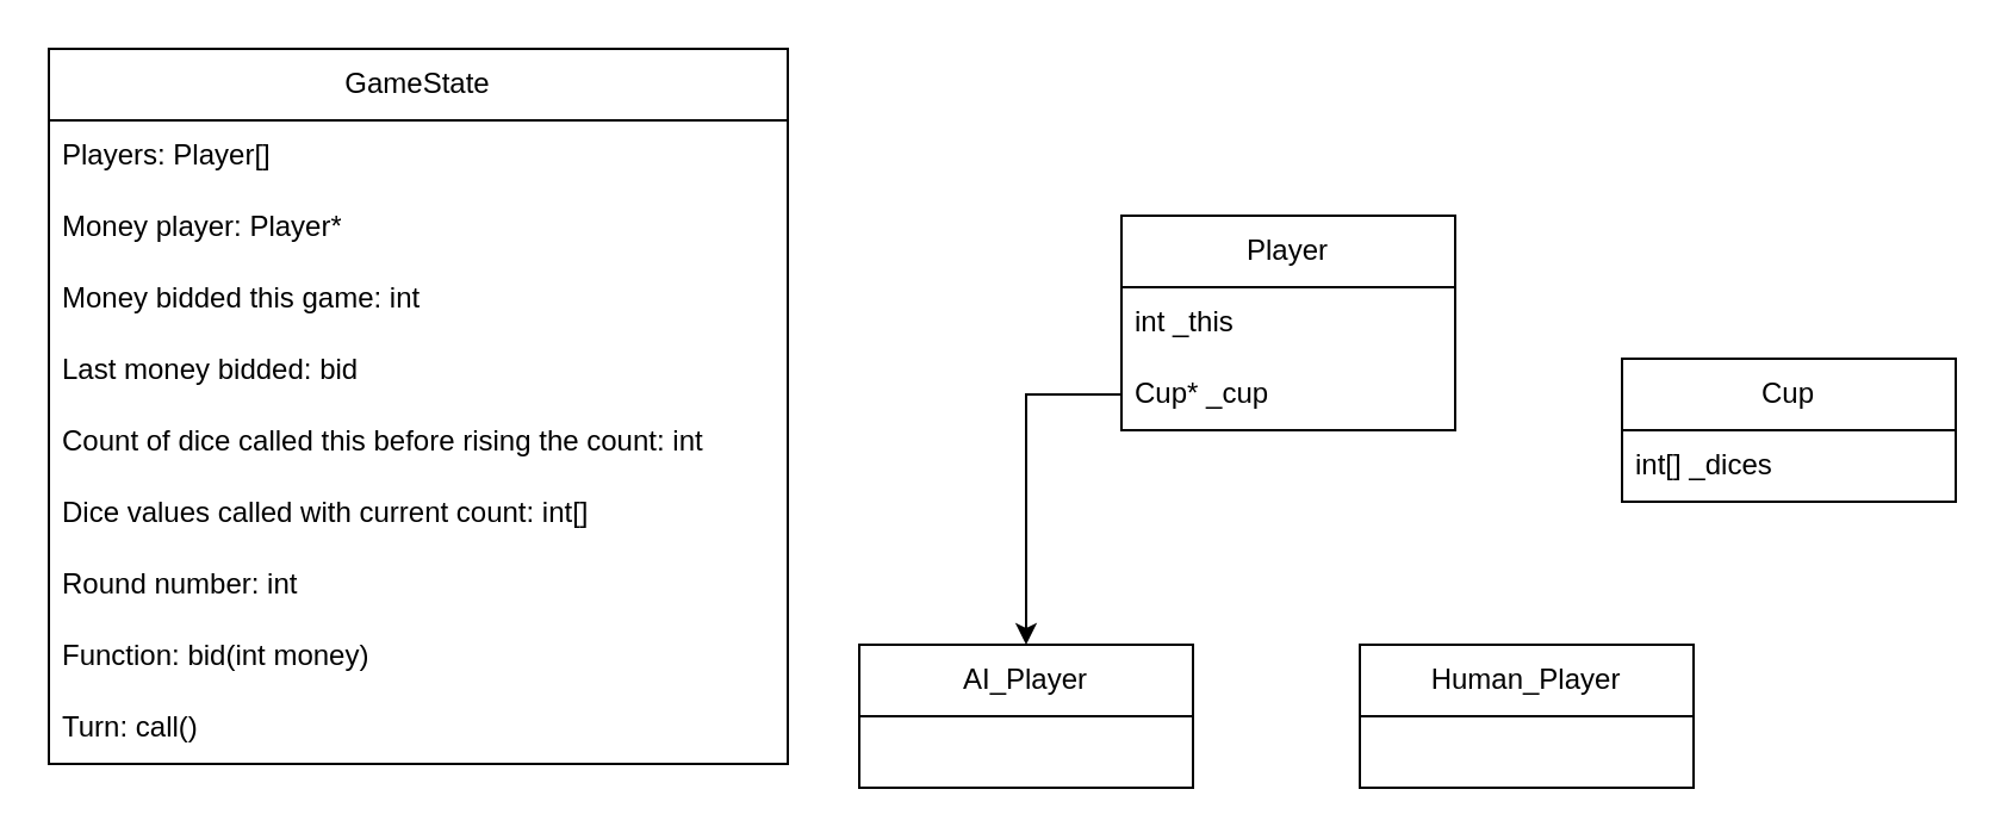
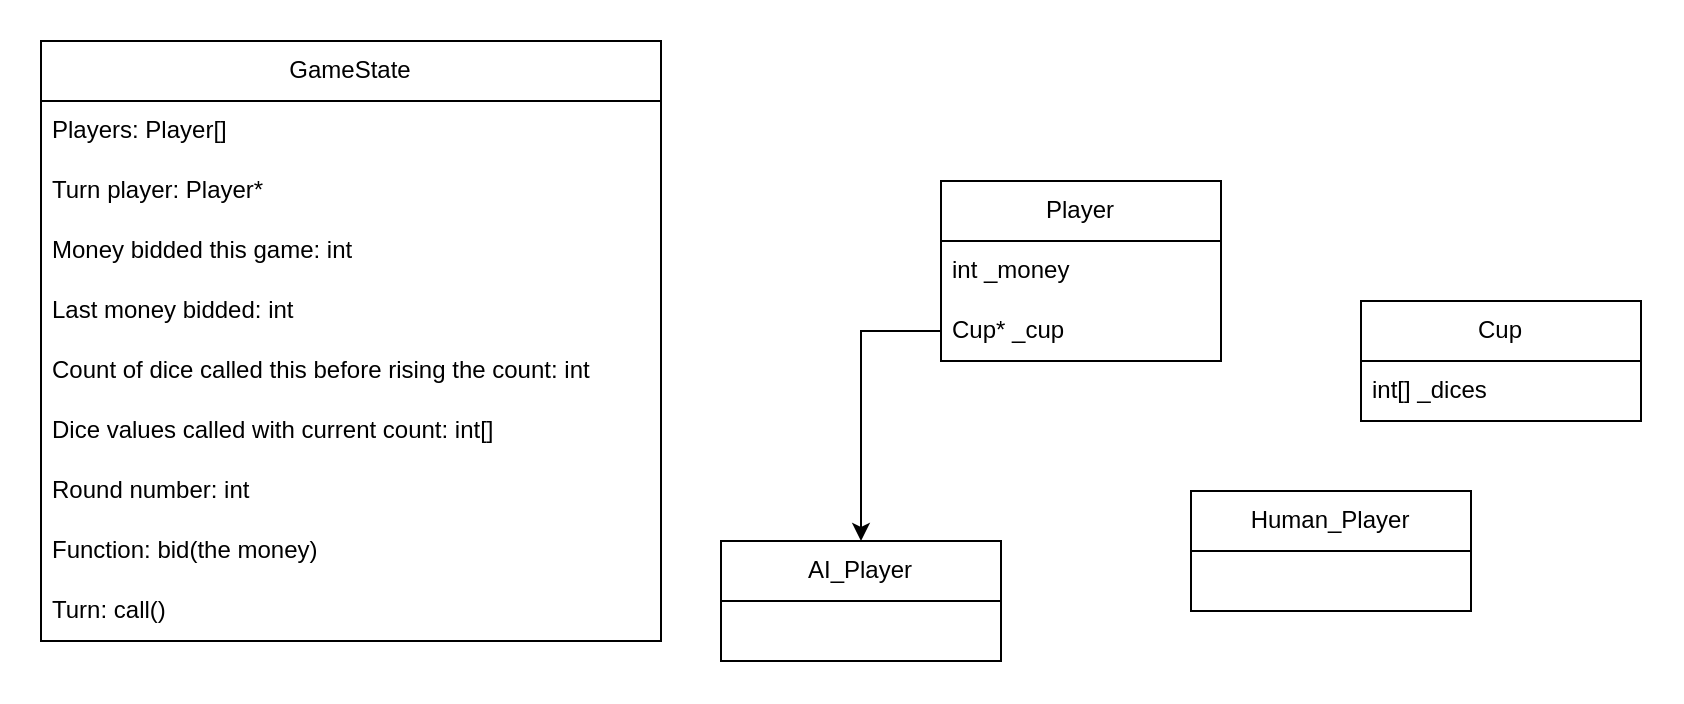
  <mxCell id="0" />
  <mxCell id="1" parent="0" />
  <mxCell id="2" value="GameState" style="swimlane;fontStyle=0;childLayout=stackLayout;horizontal=1;startSize=30;horizontalStack=0;resizeParent=1;resizeParentMax=0;resizeLast=0;collapsible=1;marginBottom=0;whiteSpace=wrap;html=1;" parent="1" vertex="1"><mxGeometry x="20" y="20" width="310" height="300" as="geometry" /></mxCell>
  <mxCell id="3" value="Players: Player[]" style="text;strokeColor=none;fillColor=none;align=left;verticalAlign=middle;spacingLeft=4;spacingRight=4;overflow=hidden;points=[[0,0.5],[1,0.5]];portConstraint=eastwest;rotatable=0;whiteSpace=wrap;html=1;" parent="2" vertex="1"><mxGeometry y="30" width="310" height="30" as="geometry" /></mxCell>
- <mxCell id="4" value="Money player: Player*" style="text;strokeColor=none;fillColor=none;align=left;verticalAlign=middle;spacingLeft=4;spacingRight=4;overflow=hidden;points=[[0,0.5],[1,0.5]];portConstraint=eastwest;rotatable=0;whiteSpace=wrap;html=1;" parent="2" vertex="1"><mxGeometry y="60" width="310" height="30" as="geometry" /></mxCell>
+ <mxCell id="4" value="Turn player: Player*" style="text;strokeColor=none;fillColor=none;align=left;verticalAlign=middle;spacingLeft=4;spacingRight=4;overflow=hidden;points=[[0,0.5],[1,0.5]];portConstraint=eastwest;rotatable=0;whiteSpace=wrap;html=1;" parent="2" vertex="1"><mxGeometry y="60" width="310" height="30" as="geometry" /></mxCell>
  <mxCell id="5" value="Money bidded this game: int" style="text;strokeColor=none;fillColor=none;align=left;verticalAlign=middle;spacingLeft=4;spacingRight=4;overflow=hidden;points=[[0,0.5],[1,0.5]];portConstraint=eastwest;rotatable=0;whiteSpace=wrap;html=1;" parent="2" vertex="1"><mxGeometry y="90" width="310" height="30" as="geometry" /></mxCell>
- <mxCell id="6" value="Last money bidded: bid" style="text;strokeColor=none;fillColor=none;align=left;verticalAlign=middle;spacingLeft=4;spacingRight=4;overflow=hidden;points=[[0,0.5],[1,0.5]];portConstraint=eastwest;rotatable=0;whiteSpace=wrap;html=1;" vertex="1" parent="2"><mxGeometry y="120" width="310" height="30" as="geometry" /></mxCell>
+ <mxCell id="6" value="Last money bidded: int" style="text;strokeColor=none;fillColor=none;align=left;verticalAlign=middle;spacingLeft=4;spacingRight=4;overflow=hidden;points=[[0,0.5],[1,0.5]];portConstraint=eastwest;rotatable=0;whiteSpace=wrap;html=1;" vertex="1" parent="2"><mxGeometry y="120" width="310" height="30" as="geometry" /></mxCell>
  <mxCell id="7" value="Count of dice called this before rising the count: int" style="text;strokeColor=none;fillColor=none;align=left;verticalAlign=middle;spacingLeft=4;spacingRight=4;overflow=hidden;points=[[0,0.5],[1,0.5]];portConstraint=eastwest;rotatable=0;whiteSpace=wrap;html=1;" parent="2" vertex="1"><mxGeometry y="150" width="310" height="30" as="geometry" /></mxCell>
  <mxCell id="8" value="Dice values called with current count: int[]" style="text;strokeColor=none;fillColor=none;align=left;verticalAlign=middle;spacingLeft=4;spacingRight=4;overflow=hidden;points=[[0,0.5],[1,0.5]];portConstraint=eastwest;rotatable=0;whiteSpace=wrap;html=1;" parent="2" vertex="1"><mxGeometry y="180" width="310" height="30" as="geometry" /></mxCell>
  <mxCell id="9" value="Round number: int" style="text;strokeColor=none;fillColor=none;align=left;verticalAlign=middle;spacingLeft=4;spacingRight=4;overflow=hidden;points=[[0,0.5],[1,0.5]];portConstraint=eastwest;rotatable=0;whiteSpace=wrap;html=1;" parent="2" vertex="1"><mxGeometry y="210" width="310" height="30" as="geometry" /></mxCell>
- <mxCell id="10" value="Function: bid(int money)" style="text;strokeColor=none;fillColor=none;align=left;verticalAlign=middle;spacingLeft=4;spacingRight=4;overflow=hidden;points=[[0,0.5],[1,0.5]];portConstraint=eastwest;rotatable=0;whiteSpace=wrap;html=1;" parent="2" vertex="1"><mxGeometry y="240" width="310" height="30" as="geometry" /></mxCell>
+ <mxCell id="10" value="Function: bid(the money)" style="text;strokeColor=none;fillColor=none;align=left;verticalAlign=middle;spacingLeft=4;spacingRight=4;overflow=hidden;points=[[0,0.5],[1,0.5]];portConstraint=eastwest;rotatable=0;whiteSpace=wrap;html=1;" parent="2" vertex="1"><mxGeometry y="240" width="310" height="30" as="geometry" /></mxCell>
  <mxCell id="11" value="Turn: call()" style="text;strokeColor=none;fillColor=none;align=left;verticalAlign=middle;spacingLeft=4;spacingRight=4;overflow=hidden;points=[[0,0.5],[1,0.5]];portConstraint=eastwest;rotatable=0;whiteSpace=wrap;html=1;" parent="2" vertex="1"><mxGeometry y="270" width="310" height="30" as="geometry" /></mxCell>
  <mxCell id="12" value="Player" style="swimlane;fontStyle=0;childLayout=stackLayout;horizontal=1;startSize=30;horizontalStack=0;resizeParent=1;resizeParentMax=0;resizeLast=0;collapsible=1;marginBottom=0;whiteSpace=wrap;html=1;" parent="1" vertex="1"><mxGeometry x="470" y="90" width="140" height="90" as="geometry" /></mxCell>
- <mxCell id="13" value="int _this" style="text;strokeColor=none;fillColor=none;align=left;verticalAlign=middle;spacingLeft=4;spacingRight=4;overflow=hidden;points=[[0,0.5],[1,0.5]];portConstraint=eastwest;rotatable=0;whiteSpace=wrap;html=1;" parent="12" vertex="1"><mxGeometry y="30" width="140" height="30" as="geometry" /></mxCell>
+ <mxCell id="13" value="int _money" style="text;strokeColor=none;fillColor=none;align=left;verticalAlign=middle;spacingLeft=4;spacingRight=4;overflow=hidden;points=[[0,0.5],[1,0.5]];portConstraint=eastwest;rotatable=0;whiteSpace=wrap;html=1;" parent="12" vertex="1"><mxGeometry y="30" width="140" height="30" as="geometry" /></mxCell>
  <mxCell id="14" value="Cup* _cup" style="text;strokeColor=none;fillColor=none;align=left;verticalAlign=middle;spacingLeft=4;spacingRight=4;overflow=hidden;points=[[0,0.5],[1,0.5]];portConstraint=eastwest;rotatable=0;whiteSpace=wrap;html=1;" parent="12" vertex="1"><mxGeometry y="60" width="140" height="30" as="geometry" /></mxCell>
  <mxCell id="15" value="AI_Player" style="swimlane;fontStyle=0;childLayout=stackLayout;horizontal=1;startSize=30;horizontalStack=0;resizeParent=1;resizeParentMax=0;resizeLast=0;collapsible=1;marginBottom=0;whiteSpace=wrap;html=1;" parent="1" vertex="1"><mxGeometry x="360" y="270" width="140" height="60" as="geometry" /></mxCell>
- <mxCell id="16" value="Human_Player" style="swimlane;fontStyle=0;childLayout=stackLayout;horizontal=1;startSize=30;horizontalStack=0;resizeParent=1;resizeParentMax=0;resizeLast=0;collapsible=1;marginBottom=0;whiteSpace=wrap;html=1;" parent="1" vertex="1"><mxGeometry x="570" y="270" width="140" height="60" as="geometry" /></mxCell>
+ <mxCell id="16" value="Human_Player" style="swimlane;fontStyle=0;childLayout=stackLayout;horizontal=1;startSize=30;horizontalStack=0;resizeParent=1;resizeParentMax=0;resizeLast=0;collapsible=1;marginBottom=0;whiteSpace=wrap;html=1;" parent="1" vertex="1"><mxGeometry x="595" y="245" width="140" height="60" as="geometry" /></mxCell>
  <mxCell id="17" value="Cup" style="swimlane;fontStyle=0;childLayout=stackLayout;horizontal=1;startSize=30;horizontalStack=0;resizeParent=1;resizeParentMax=0;resizeLast=0;collapsible=1;marginBottom=0;whiteSpace=wrap;html=1;" parent="1" vertex="1"><mxGeometry x="680" y="150" width="140" height="60" as="geometry" /></mxCell>
  <mxCell id="18" value="int[] _dices" style="text;strokeColor=none;fillColor=none;align=left;verticalAlign=middle;spacingLeft=4;spacingRight=4;overflow=hidden;points=[[0,0.5],[1,0.5]];portConstraint=eastwest;rotatable=0;whiteSpace=wrap;html=1;" parent="17" vertex="1"><mxGeometry y="30" width="140" height="30" as="geometry" /></mxCell>
  <mxCell id="19" style="edgeStyle=orthogonalEdgeStyle;rounded=0;orthogonalLoop=1;jettySize=auto;html=1;" parent="1" source="14" target="15" edge="1"><mxGeometry relative="1" as="geometry" /></mxCell>
